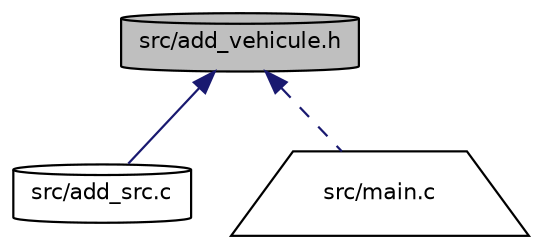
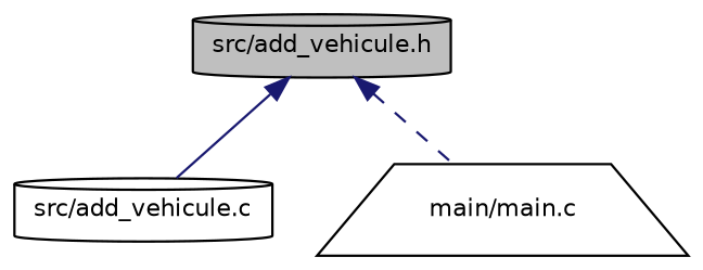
  digraph {
    node [color=black fillcolor=white fontname=Helvetica fontsize=10 shape=cylinder style=filled]
    edge [color=midnightblue dir=back fontname=Helvetica fontsize=10 labelfontname=Helvetica labelfontsize=10]
    n1 [fillcolor=grey75 fontcolor=black height=0.2 label="src/add_vehicule.h" width=0.4]
-   n2 [height=0.2 label="src/add_src.c" width=0.4]
-   n3 [height=0.2 label="src/main.c" shape=trapezium width=0.4]
+   n2 [height=0.2 label="src/add_vehicule.c" width=0.4]
+   n3 [height=0.2 label="main/main.c" shape=trapezium width=0.4]
    n1 -> n2 [style=solid]
    n1 -> n3 [style=dashed]
  }
